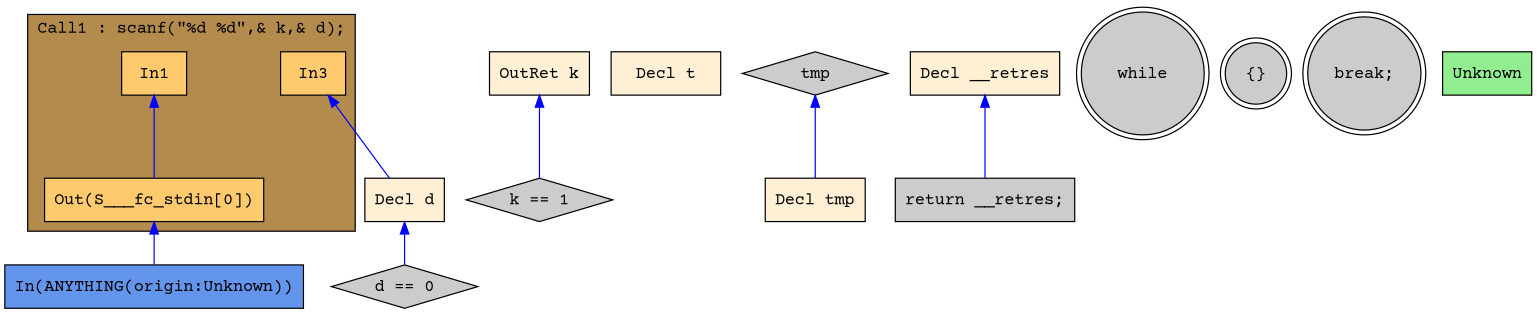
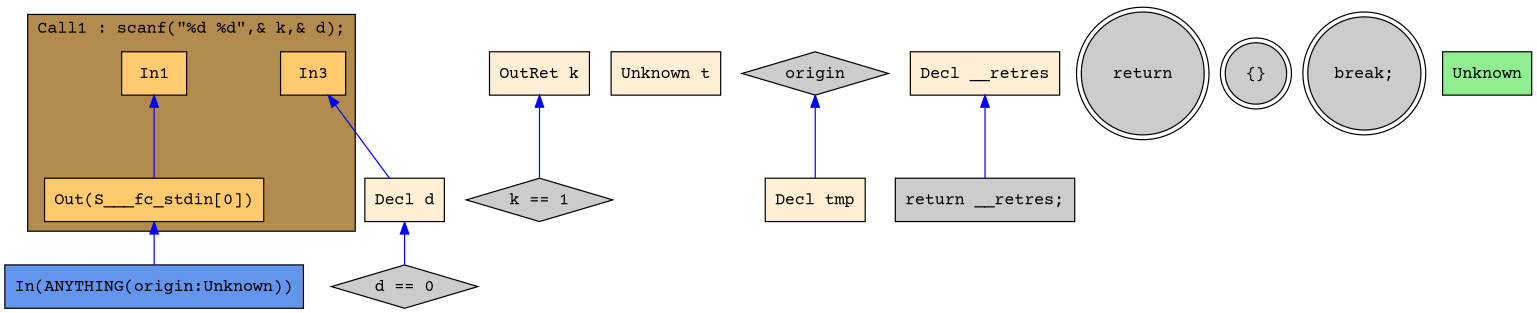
  digraph {
    fontname="Courier Prime"
    rankdir=TB
    node [fillcolor="#CCCCCC" fontname="Courier Prime" shape=box style=filled]
    edge [color="#0000FF" dir=back fontname="Courier Prime"]
    n1 [fillcolor="#FFCA6E" label=In1]
    n2 [fillcolor="#FFCA6E" label=In3]
    n3 [fillcolor="#FFCA6E" label="Out(S___fc_stdin[0])"]
    n4 [fillcolor="#FFEFD5" label="Decl d"]
    n5 [fillcolor="#6495ED" label="In(ANYTHING(origin:Unknown))"]
    n6 [fillcolor="#FFEFD5" label="OutRet k"]
    n7 [label="k == 1" shape=diamond]
    n8 [label="d == 0" shape=diamond]
-   n9 [fillcolor="#FFEFD5" label="Decl t"]
+   n9 [fillcolor="#FFEFD5" label="Unknown t"]
    n10 [fillcolor="#FFEFD5" label="Decl tmp"]
-   n11 [label=tmp shape=diamond]
+   n11 [label=origin shape=diamond]
    n12 [fillcolor="#FFEFD5" label="Decl __retres"]
    n13 [label="return __retres;"]
-   n14 [label=while shape=doublecircle]
+   n14 [label=return shape=doublecircle]
    n15 [label="{}" shape=doublecircle]
    n16 [label="break;" shape=doublecircle]
    n17 [fillcolor="#90EE90" label=Unknown]
    subgraph cluster_1 {
      fillcolor="#B38B4D"
      label="Call1 : scanf(\"%d %d\",& k,& d);"
      style=filled
      n1
      n2
      n3
    }
    n1 -> n3
    n2 -> n4
    n3 -> n5
    n4 -> n8
    n6 -> n7
    n11 -> n10
    n12 -> n13
  }
